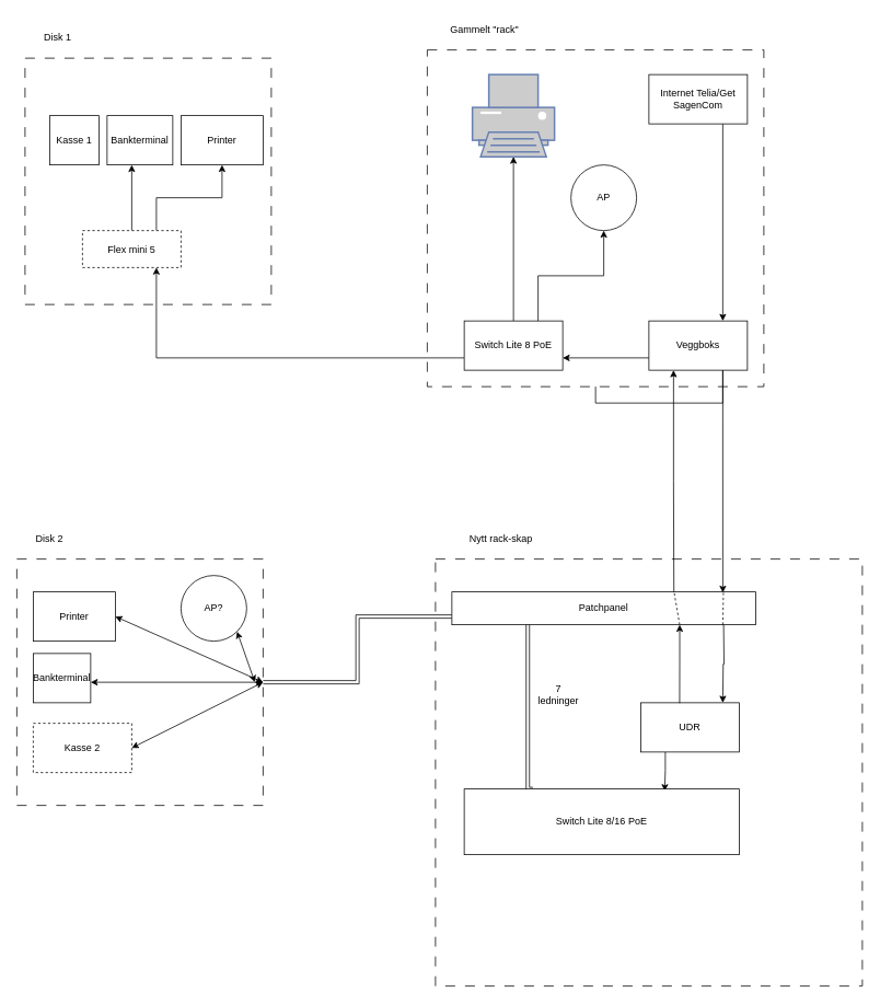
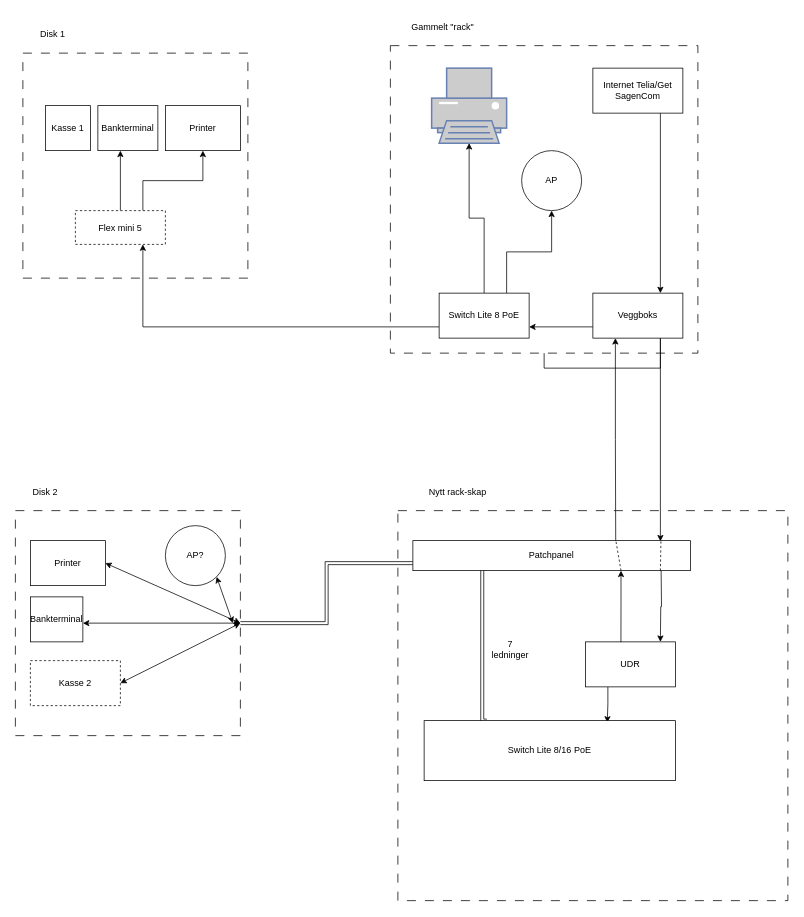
  <mxCell id="0" />
  <mxCell id="1" parent="0" />
  <mxCell id="2" value="" style="whiteSpace=wrap;html=1;aspect=fixed;fillColor=none;dashed=1;dashPattern=12 12;imageAspect=1;" vertex="1" parent="1"><mxGeometry x="530" y="680" width="520" height="520" as="geometry" /></mxCell>
  <mxCell id="3" value="" style="whiteSpace=wrap;html=1;aspect=fixed;fillColor=none;dashed=1;dashPattern=12 12;" vertex="1" parent="1"><mxGeometry x="20" y="680" width="300" height="300" as="geometry" /></mxCell>
  <mxCell id="4" value="" style="whiteSpace=wrap;html=1;aspect=fixed;fillColor=none;dashed=1;dashPattern=12 12;" vertex="1" parent="1"><mxGeometry x="30" y="70" width="300" height="300" as="geometry" /></mxCell>
  <mxCell id="5" value="" style="whiteSpace=wrap;html=1;aspect=fixed;fillColor=none;dashed=1;dashPattern=12 12;" vertex="1" parent="1"><mxGeometry x="520" y="60" width="410" height="410" as="geometry" /></mxCell>
  <mxCell id="6" style="edgeStyle=orthogonalEdgeStyle;rounded=0;orthogonalLoop=1;jettySize=auto;html=1;exitX=0.75;exitY=1;exitDx=0;exitDy=0;entryX=0.75;entryY=0;entryDx=0;entryDy=0;" edge="1" parent="1" source="7" target="20"><mxGeometry relative="1" as="geometry" /></mxCell>
  <mxCell id="7" value="Internet Telia/Get&lt;br&gt;SagenCom" style="rounded=0;whiteSpace=wrap;html=1;" vertex="1" parent="1"><mxGeometry x="790" y="90" width="120" height="60" as="geometry" /></mxCell>
  <mxCell id="8" value="Disk 1" style="text;html=1;strokeColor=none;fillColor=none;align=center;verticalAlign=middle;whiteSpace=wrap;rounded=0;" vertex="1" parent="1"><mxGeometry x="40" y="30" width="60" height="30" as="geometry" /></mxCell>
  <mxCell id="9" value="Disk 2" style="text;html=1;strokeColor=none;fillColor=none;align=center;verticalAlign=middle;whiteSpace=wrap;rounded=0;" vertex="1" parent="1"><mxGeometry x="30" y="640" width="60" height="30" as="geometry" /></mxCell>
  <mxCell id="10" style="edgeStyle=orthogonalEdgeStyle;rounded=0;orthogonalLoop=1;jettySize=auto;html=1;entryX=0.75;entryY=0;entryDx=0;entryDy=0;" edge="1" parent="1" source="5" target="20"><mxGeometry relative="1" as="geometry"><Array as="points" /></mxGeometry></mxCell>
  <mxCell id="11" value="Nytt rack-skap" style="text;html=1;strokeColor=none;fillColor=none;align=center;verticalAlign=middle;whiteSpace=wrap;rounded=0;" vertex="1" parent="1"><mxGeometry x="550" y="640" width="120" height="30" as="geometry" /></mxCell>
  <mxCell id="12" value="Gammelt &quot;rack&quot;" style="text;html=1;strokeColor=none;fillColor=none;align=center;verticalAlign=middle;whiteSpace=wrap;rounded=0;" vertex="1" parent="1"><mxGeometry x="530" y="20" width="120" height="30" as="geometry" /></mxCell>
  <mxCell id="13" value="Kasse 1" style="rounded=0;whiteSpace=wrap;html=1;" vertex="1" parent="1"><mxGeometry x="60" y="140" width="60" height="60" as="geometry" /></mxCell>
  <mxCell id="14" value="Kasse 2" style="rounded=0;whiteSpace=wrap;html=1;dashed=1;" vertex="1" parent="1"><mxGeometry x="40" y="880" width="120" height="60" as="geometry" /></mxCell>
  <mxCell id="15" style="edgeStyle=orthogonalEdgeStyle;rounded=0;orthogonalLoop=1;jettySize=auto;html=1;exitX=0.25;exitY=1;exitDx=0;exitDy=0;entryX=0.729;entryY=0.033;entryDx=0;entryDy=0;entryPerimeter=0;" edge="1" parent="1" source="16" target="33"><mxGeometry relative="1" as="geometry" /></mxCell>
  <mxCell id="16" value="UDR" style="rounded=0;whiteSpace=wrap;html=1;" vertex="1" parent="1"><mxGeometry x="780" y="855" width="120" height="60" as="geometry" /></mxCell>
  <mxCell id="17" style="edgeStyle=orthogonalEdgeStyle;rounded=0;orthogonalLoop=1;jettySize=auto;html=1;exitX=0.75;exitY=1;exitDx=0;exitDy=0;entryX=0.892;entryY=0.025;entryDx=0;entryDy=0;entryPerimeter=0;" edge="1" parent="1" source="20" target="23"><mxGeometry relative="1" as="geometry" /></mxCell>
  <mxCell id="18" style="edgeStyle=orthogonalEdgeStyle;rounded=0;orthogonalLoop=1;jettySize=auto;html=1;exitX=0.25;exitY=1;exitDx=0;exitDy=0;entryX=0.731;entryY=0.061;entryDx=0;entryDy=0;entryPerimeter=0;endArrow=none;endFill=0;startArrow=classic;startFill=1;" edge="1" parent="1" source="20" target="23"><mxGeometry relative="1" as="geometry" /></mxCell>
  <mxCell id="19" style="edgeStyle=orthogonalEdgeStyle;rounded=0;orthogonalLoop=1;jettySize=auto;html=1;exitX=0;exitY=0.75;exitDx=0;exitDy=0;entryX=1;entryY=0.75;entryDx=0;entryDy=0;" edge="1" parent="1" source="20" target="28"><mxGeometry relative="1" as="geometry" /></mxCell>
  <mxCell id="20" value="Veggboks" style="rounded=0;whiteSpace=wrap;html=1;" vertex="1" parent="1"><mxGeometry x="790" y="390" width="120" height="60" as="geometry" /></mxCell>
  <mxCell id="21" style="edgeStyle=orthogonalEdgeStyle;rounded=0;orthogonalLoop=1;jettySize=auto;html=1;exitX=0.75;exitY=1;exitDx=0;exitDy=0;entryX=0.395;entryY=0.008;entryDx=0;entryDy=0;entryPerimeter=0;endArrow=none;endFill=0;startArrow=classic;startFill=1;" edge="1" parent="1" source="23" target="16"><mxGeometry relative="1" as="geometry" /></mxCell>
  <mxCell id="22" style="edgeStyle=orthogonalEdgeStyle;rounded=0;orthogonalLoop=1;jettySize=auto;html=1;exitX=0;exitY=0.75;exitDx=0;exitDy=0;shape=link;" edge="1" parent="1" source="23" target="3"><mxGeometry relative="1" as="geometry" /></mxCell>
  <mxCell id="23" value="Patchpanel" style="rounded=0;whiteSpace=wrap;html=1;" vertex="1" parent="1"><mxGeometry x="550" y="720" width="370" height="40" as="geometry" /></mxCell>
  <mxCell id="24" style="edgeStyle=orthogonalEdgeStyle;rounded=0;orthogonalLoop=1;jettySize=auto;html=1;exitX=0.75;exitY=1;exitDx=0;exitDy=0;entryX=0.395;entryY=0.008;entryDx=0;entryDy=0;entryPerimeter=0;" edge="1" parent="1"><mxGeometry relative="1" as="geometry"><mxPoint x="881" y="760" as="sourcePoint" /><mxPoint x="880" y="855" as="targetPoint" /></mxGeometry></mxCell>
  <mxCell id="25" style="edgeStyle=orthogonalEdgeStyle;rounded=0;orthogonalLoop=1;jettySize=auto;html=1;exitX=0;exitY=0.75;exitDx=0;exitDy=0;entryX=0.75;entryY=1;entryDx=0;entryDy=0;" edge="1" parent="1" source="28" target="31"><mxGeometry relative="1" as="geometry" /></mxCell>
  <mxCell id="26" style="edgeStyle=orthogonalEdgeStyle;rounded=0;orthogonalLoop=1;jettySize=auto;html=1;exitX=0.5;exitY=0;exitDx=0;exitDy=0;entryX=0.5;entryY=1;entryDx=0;entryDy=0;entryPerimeter=0;" edge="1" parent="1" source="28" target="39"><mxGeometry relative="1" as="geometry"><mxPoint x="625" y="180" as="targetPoint" /></mxGeometry></mxCell>
  <mxCell id="27" style="edgeStyle=orthogonalEdgeStyle;rounded=0;orthogonalLoop=1;jettySize=auto;html=1;exitX=0.75;exitY=0;exitDx=0;exitDy=0;entryX=0.5;entryY=1;entryDx=0;entryDy=0;" edge="1" parent="1" source="28" target="37"><mxGeometry relative="1" as="geometry" /></mxCell>
- <mxCell id="28" value="Switch&amp;nbsp;Lite 8 PoE" style="rounded=0;whiteSpace=wrap;html=1;" vertex="1" parent="1"><mxGeometry x="565" y="390" width="120" height="60" as="geometry" /></mxCell>
+ <mxCell id="28" value="Switch&amp;nbsp;Lite 8 PoE" style="rounded=0;whiteSpace=wrap;html=1;" vertex="1" parent="1"><mxGeometry x="585" y="390" width="120" height="60" as="geometry" /></mxCell>
  <mxCell id="29" style="edgeStyle=orthogonalEdgeStyle;rounded=0;orthogonalLoop=1;jettySize=auto;html=1;exitX=0.75;exitY=0;exitDx=0;exitDy=0;entryX=0.5;entryY=1;entryDx=0;entryDy=0;" edge="1" parent="1" source="31" target="35"><mxGeometry relative="1" as="geometry"><Array as="points"><mxPoint x="190" y="240" /><mxPoint x="270" y="240" /></Array></mxGeometry></mxCell>
  <mxCell id="30" style="edgeStyle=orthogonalEdgeStyle;rounded=0;orthogonalLoop=1;jettySize=auto;html=1;exitX=0.5;exitY=0;exitDx=0;exitDy=0;" edge="1" parent="1" source="31"><mxGeometry relative="1" as="geometry"><mxPoint x="160" y="200" as="targetPoint" /><Array as="points"><mxPoint x="160" y="200" /></Array></mxGeometry></mxCell>
  <mxCell id="31" value="Flex mini 5" style="rounded=0;whiteSpace=wrap;html=1;dashed=1;" vertex="1" parent="1"><mxGeometry x="100" y="280" width="120" height="45" as="geometry" /></mxCell>
  <mxCell id="32" style="edgeStyle=orthogonalEdgeStyle;rounded=0;orthogonalLoop=1;jettySize=auto;html=1;exitX=0.25;exitY=0;exitDx=0;exitDy=0;entryX=0.25;entryY=1;entryDx=0;entryDy=0;shape=link;" edge="1" parent="1" source="33" target="23"><mxGeometry relative="1" as="geometry"><Array as="points"><mxPoint x="643" y="960" /></Array></mxGeometry></mxCell>
  <mxCell id="33" value="Switch&amp;nbsp;Lite 8/16 PoE" style="rounded=0;whiteSpace=wrap;html=1;" vertex="1" parent="1"><mxGeometry x="565" y="960" width="335" height="80" as="geometry" /></mxCell>
  <mxCell id="34" value="Bankterminal" style="rounded=0;whiteSpace=wrap;html=1;" vertex="1" parent="1"><mxGeometry x="130" y="140" width="80" height="60" as="geometry" /></mxCell>
  <mxCell id="35" value="Printer" style="rounded=0;whiteSpace=wrap;html=1;" vertex="1" parent="1"><mxGeometry x="220" y="140" width="100" height="60" as="geometry" /></mxCell>
- <mxCell id="36" value="7 ledninger" style="text;html=1;strokeColor=none;fillColor=none;align=center;verticalAlign=middle;whiteSpace=wrap;rounded=0;" vertex="1" parent="1"><mxGeometry x="650" y="830" width="60" height="30" as="geometry" /></mxCell>
+ <mxCell id="36" value="7 ledninger" style="text;html=1;strokeColor=none;fillColor=none;align=center;verticalAlign=middle;whiteSpace=wrap;rounded=0;" vertex="1" parent="1"><mxGeometry x="650" y="850" width="60" height="30" as="geometry" /></mxCell>
  <mxCell id="37" value="AP" style="ellipse;whiteSpace=wrap;html=1;aspect=fixed;" vertex="1" parent="1"><mxGeometry x="695" y="200" width="80" height="80" as="geometry" /></mxCell>
  <mxCell id="38" value="AP?" style="ellipse;whiteSpace=wrap;html=1;aspect=fixed;" vertex="1" parent="1"><mxGeometry x="220" y="700" width="80" height="80" as="geometry" /></mxCell>
  <mxCell id="39" value="" style="fontColor=#0066CC;verticalAlign=top;verticalLabelPosition=bottom;labelPosition=center;align=center;html=1;outlineConnect=0;fillColor=#CCCCCC;strokeColor=#6881B3;gradientColor=none;gradientDirection=north;strokeWidth=2;shape=mxgraph.networks.printer;" vertex="1" parent="1"><mxGeometry x="575" y="90" width="100" height="100" as="geometry" /></mxCell>
  <mxCell id="40" value="Bankterminal" style="rounded=0;whiteSpace=wrap;html=1;" vertex="1" parent="1"><mxGeometry x="40" y="795" width="70" height="60" as="geometry" /></mxCell>
  <mxCell id="41" value="Printer" style="rounded=0;whiteSpace=wrap;html=1;" vertex="1" parent="1"><mxGeometry x="40" y="720" width="100" height="60" as="geometry" /></mxCell>
  <mxCell id="42" value="" style="endArrow=classic;startArrow=classic;html=1;rounded=0;exitX=1;exitY=0.5;exitDx=0;exitDy=0;entryX=1;entryY=0.5;entryDx=0;entryDy=0;" edge="1" parent="1" source="41" target="3"><mxGeometry width="50" height="50" relative="1" as="geometry"><mxPoint x="420" y="660" as="sourcePoint" /><mxPoint x="470" y="610" as="targetPoint" /></mxGeometry></mxCell>
  <mxCell id="43" value="" style="endArrow=classic;startArrow=classic;html=1;rounded=0;entryX=1;entryY=0.5;entryDx=0;entryDy=0;" edge="1" parent="1" target="3"><mxGeometry width="50" height="50" relative="1" as="geometry"><mxPoint x="110" y="830" as="sourcePoint" /><mxPoint x="160" y="780" as="targetPoint" /></mxGeometry></mxCell>
  <mxCell id="44" value="" style="endArrow=classic;startArrow=classic;html=1;rounded=0;exitX=1;exitY=0.5;exitDx=0;exitDy=0;" edge="1" parent="1" source="14"><mxGeometry width="50" height="50" relative="1" as="geometry"><mxPoint x="180" y="910" as="sourcePoint" /><mxPoint x="320" y="830" as="targetPoint" /></mxGeometry></mxCell>
  <mxCell id="45" value="" style="endArrow=classic;startArrow=classic;html=1;rounded=0;entryX=1;entryY=1;entryDx=0;entryDy=0;" edge="1" parent="1" target="38"><mxGeometry width="50" height="50" relative="1" as="geometry"><mxPoint x="310" y="830" as="sourcePoint" /><mxPoint x="470" y="610" as="targetPoint" /></mxGeometry></mxCell>
  <mxCell id="46" value="" style="endArrow=none;dashed=1;html=1;rounded=0;entryX=0.894;entryY=-0.005;entryDx=0;entryDy=0;entryPerimeter=0;" edge="1" parent="1" target="23"><mxGeometry width="50" height="50" relative="1" as="geometry"><mxPoint x="880" y="760" as="sourcePoint" /><mxPoint x="470" y="610" as="targetPoint" /></mxGeometry></mxCell>
  <mxCell id="47" value="" style="endArrow=none;dashed=1;html=1;rounded=0;exitX=0.75;exitY=1;exitDx=0;exitDy=0;entryX=0.732;entryY=0.03;entryDx=0;entryDy=0;entryPerimeter=0;" edge="1" parent="1" source="23" target="23"><mxGeometry width="50" height="50" relative="1" as="geometry"><mxPoint x="893" y="770" as="sourcePoint" /><mxPoint x="891" y="730" as="targetPoint" /></mxGeometry></mxCell>
